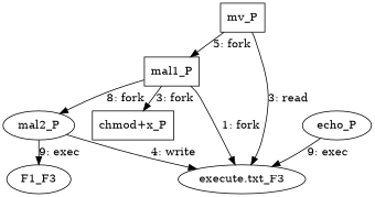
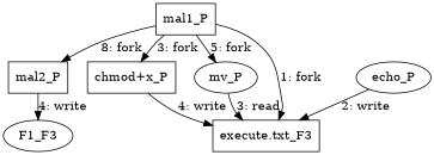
  digraph {
    engine=neato
    fixedsize=false
    fontsize=10
    nodesep=0.3
    rankdir=TB
    ranksep=0
    splines=true
    node [node_type=Process shape=box]
    mal1_P
-   mal2_P [shape=ellipse]
+   mal2_P
    "chmod+x_P"
-   mv_P
-   "execute.txt_F3" [node_type=File shape=ellipse]
+   mv_P [shape=ellipse]
+   "execute.txt_F3" [node_type=File]
    F1_F3 [node_type=File shape=ellipse]
    echo_P [shape=ellipse]
    mal1_P -> mal2_P [label="8: fork"]
    mal1_P -> "chmod+x_P" [label="3: fork"]
-   mv_P -> mal1_P [label="5: fork"]
+   mal1_P -> mv_P [label="5: fork"]
    mal1_P -> "execute.txt_F3" [label="1: fork"]
-   mal2_P -> F1_F3 [label="9: exec"]
-   mal2_P -> "execute.txt_F3" [label="4: write"]
+   mal2_P -> F1_F3 [label="4: write"]
+   "chmod+x_P" -> "execute.txt_F3" [label="4: write"]
    mv_P -> "execute.txt_F3" [label="3: read"]
-   echo_P -> "execute.txt_F3" [label="9: exec"]
+   echo_P -> "execute.txt_F3" [label="2: write"]
  }
